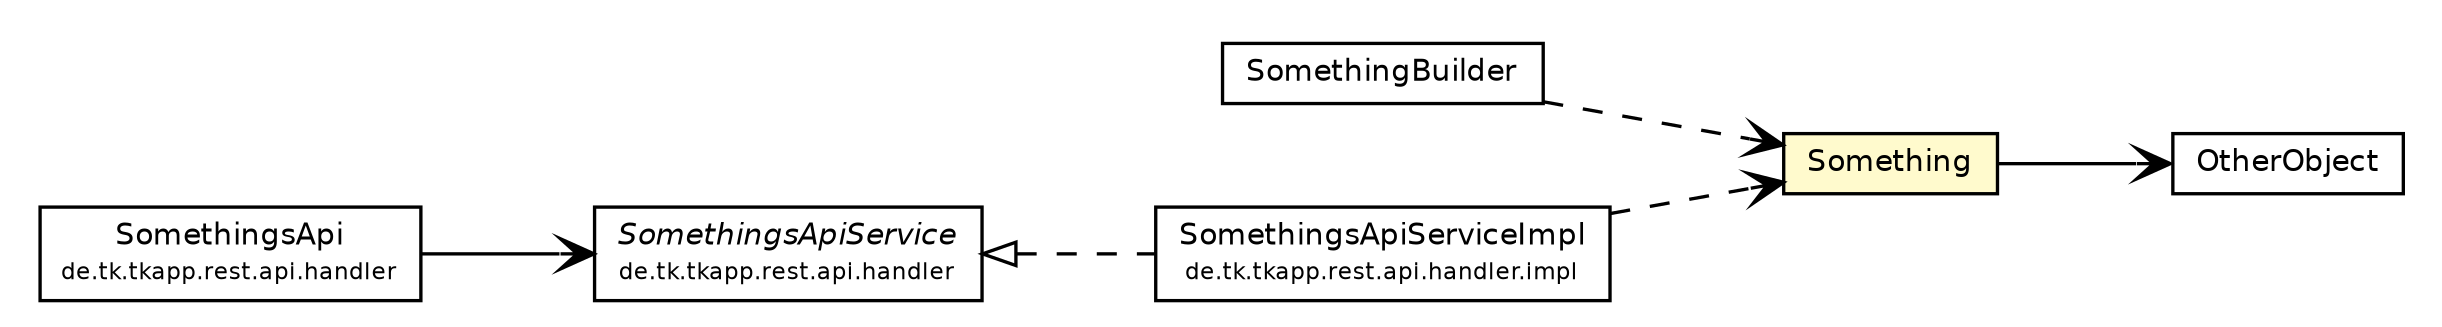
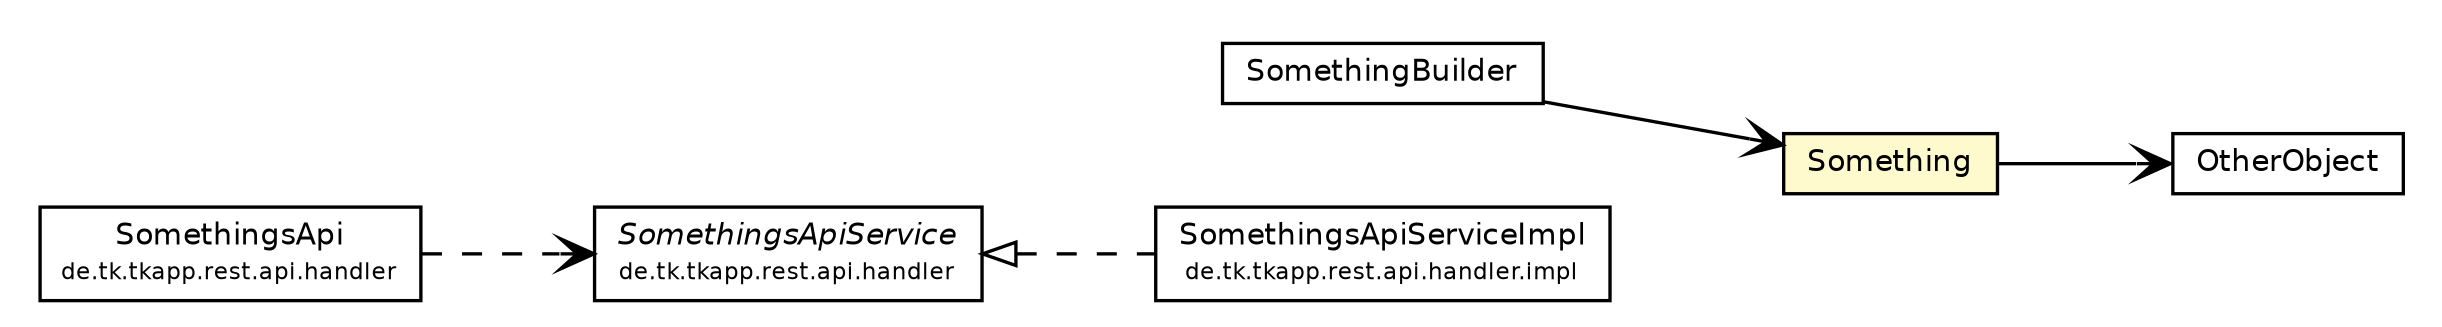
  digraph {
    nodesep=0.25
    rankdir=LR
    ranksep=0.5
    node [fontcolor=black fontname=Helvetica fontsize=9.0 shape=plaintext]
    edge [arrowhead=open color=black fontcolor=black fontname=Helvetica fontsize=10.0 headport=p labelfontname=Helvetica labelfontsize=10 tailport=p]
    n1 [label=<<table title="de.tk.tkapp.rest.api.handler.impl.SomethingsApiServiceImpl" border="0" cellborder="1" cellspacing="0" cellpadding="2" port="p" href="../handler/impl/SomethingsApiServiceImpl.html"> 		<tr><td><table border="0" cellspacing="0" cellpadding="1"> <tr><td align="center" balign="center"> SomethingsApiServiceImpl </td></tr> <tr><td align="center" balign="center"><font point-size="7.0"> de.tk.tkapp.rest.api.handler.impl </font></td></tr> 		</table></td></tr> 		</table>>]
    n2 [label=<<table title="de.tk.tkapp.rest.api.model.Something" border="0" cellborder="1" cellspacing="0" cellpadding="2" port="p" bgcolor="lemonChiffon" href="./Something.html"> 		<tr><td><table border="0" cellspacing="0" cellpadding="1"> <tr><td align="center" balign="center"> Something </td></tr> 		</table></td></tr> 		</table>>]
    n3 [label=<<table title="de.tk.tkapp.rest.api.model.OtherObject" border="0" cellborder="1" cellspacing="0" cellpadding="2" port="p" href="./OtherObject.html"> 		<tr><td><table border="0" cellspacing="0" cellpadding="1"> <tr><td align="center" balign="center"> OtherObject </td></tr> 		</table></td></tr> 		</table>>]
    n4 [label=<<table title="de.tk.tkapp.rest.api.handler.SomethingsApiService" border="0" cellborder="1" cellspacing="0" cellpadding="2" port="p" href="../handler/SomethingsApiService.html"> 		<tr><td><table border="0" cellspacing="0" cellpadding="1"> <tr><td align="center" balign="center"><font face="Helvetica-Oblique"> SomethingsApiService </font></td></tr> <tr><td align="center" balign="center"><font point-size="7.0"> de.tk.tkapp.rest.api.handler </font></td></tr> 		</table></td></tr> 		</table>>]
    n5 [label=<<table title="de.tk.tkapp.rest.api.handler.SomethingsApi" border="0" cellborder="1" cellspacing="0" cellpadding="2" port="p" href="../handler/SomethingsApi.html"> 		<tr><td><table border="0" cellspacing="0" cellpadding="1"> <tr><td align="center" balign="center"> SomethingsApi </td></tr> <tr><td align="center" balign="center"><font point-size="7.0"> de.tk.tkapp.rest.api.handler </font></td></tr> 		</table></td></tr> 		</table>>]
    n6 [label=<<table title="de.tk.tkapp.rest.api.model.Something.SomethingBuilder" border="0" cellborder="1" cellspacing="0" cellpadding="2" port="p" href="./Something.SomethingBuilder.html"> 		<tr><td><table border="0" cellspacing="0" cellpadding="1"> <tr><td align="center" balign="center"> SomethingBuilder </td></tr> 		</table></td></tr> 		</table>>]
-   n1 -> n2 [style=dashed]
    n2 -> n3
    n4 -> n1 [arrowtail=empty dir=back fontsize=10 style=dashed arrowhead="" color="" fontcolor=""]
-   n5 -> n4
-   n6 -> n2 [style=dashed]
+   n5 -> n4 [style=dashed]
+   n6 -> n2
  }
